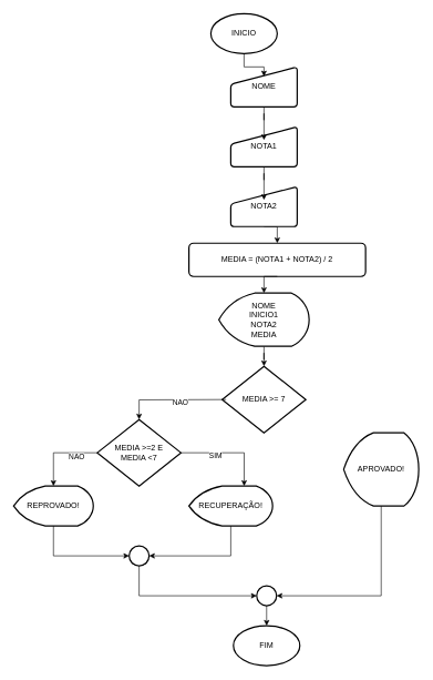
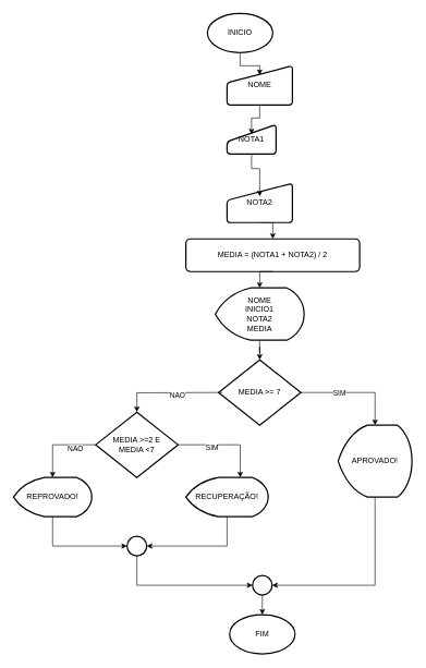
  <mxCell id="0" />
  <mxCell id="1" parent="0" />
  <mxCell id="2" value="INICIO" style="strokeWidth=2;html=1;shape=mxgraph.flowchart.start_2;whiteSpace=wrap;" vertex="1" parent="1"><mxGeometry x="317" y="20" width="100" height="60" as="geometry" /></mxCell>
  <mxCell id="3" value="FIM" style="strokeWidth=2;html=1;shape=mxgraph.flowchart.start_2;whiteSpace=wrap;" vertex="1" parent="1"><mxGeometry x="351" y="940" width="100" height="60" as="geometry" /></mxCell>
  <mxCell id="4" value="NOME" style="html=1;strokeWidth=2;shape=manualInput;whiteSpace=wrap;rounded=1;size=26;arcSize=11;" vertex="1" parent="1"><mxGeometry x="347" y="100" width="100" height="60" as="geometry" /></mxCell>
- <mxCell id="5" value="NOTA1" style="html=1;strokeWidth=2;shape=manualInput;whiteSpace=wrap;rounded=1;size=26;arcSize=11;" vertex="1" parent="1"><mxGeometry x="347" y="190" width="100" height="60" as="geometry" /></mxCell>
+ <mxCell id="5" value="NOTA1" style="html=1;strokeWidth=2;shape=manualInput;whiteSpace=wrap;rounded=1;size=26;arcSize=11;" vertex="1" parent="1"><mxGeometry x="347" y="190" width="75" height="45" as="geometry" /></mxCell>
  <mxCell id="6" style="edgeStyle=orthogonalEdgeStyle;rounded=0;orthogonalLoop=1;jettySize=auto;html=1;exitX=0.5;exitY=1;exitDx=0;exitDy=0;entryX=0.5;entryY=0;entryDx=0;entryDy=0;" edge="1" parent="1" source="7" target="8"><mxGeometry relative="1" as="geometry" /></mxCell>
  <mxCell id="7" value="NOTA2" style="html=1;strokeWidth=2;shape=manualInput;whiteSpace=wrap;rounded=1;size=26;arcSize=11;" vertex="1" parent="1"><mxGeometry x="347" y="280" width="100" height="60" as="geometry" /></mxCell>
  <mxCell id="8" value="MEDIA = (NOTA1 + NOTA2) / 2" style="rounded=1;whiteSpace=wrap;html=1;absoluteArcSize=1;arcSize=14;strokeWidth=2;" vertex="1" parent="1"><mxGeometry x="284" y="365" width="266" height="50" as="geometry" /></mxCell>
  <mxCell id="9" style="edgeStyle=orthogonalEdgeStyle;rounded=0;orthogonalLoop=1;jettySize=auto;html=1;exitX=0.5;exitY=1;exitDx=0;exitDy=0;exitPerimeter=0;" edge="1" parent="1" source="10" target="11"><mxGeometry relative="1" as="geometry" /></mxCell>
  <mxCell id="10" value="NOME&lt;div&gt;INICIO1&lt;/div&gt;&lt;div&gt;NOTA2&lt;/div&gt;&lt;div&gt;MEDIA&lt;/div&gt;" style="strokeWidth=2;html=1;shape=mxgraph.flowchart.display;whiteSpace=wrap;" vertex="1" parent="1"><mxGeometry x="329" y="440" width="136" height="80" as="geometry" /></mxCell>
  <mxCell id="11" value="MEDIA &amp;gt;= 7" style="strokeWidth=2;html=1;shape=mxgraph.flowchart.decision;whiteSpace=wrap;" vertex="1" parent="1"><mxGeometry x="334" y="550" width="126" height="100" as="geometry" /></mxCell>
  <mxCell id="12" value="APROVADO!" style="strokeWidth=2;html=1;shape=mxgraph.flowchart.display;whiteSpace=wrap;" vertex="1" parent="1"><mxGeometry x="517" y="650" width="113" height="110" as="geometry" /></mxCell>
+ <mxCell id="13" style="edgeStyle=orthogonalEdgeStyle;rounded=0;orthogonalLoop=1;jettySize=auto;html=1;exitX=1;exitY=0.5;exitDx=0;exitDy=0;exitPerimeter=0;entryX=0.5;entryY=0;entryDx=0;entryDy=0;entryPerimeter=0;" edge="1" parent="1" source="11" target="12"><mxGeometry relative="1" as="geometry" /></mxCell>
+ <mxCell id="14" value="SIM" style="edgeLabel;html=1;align=center;verticalAlign=middle;resizable=0;points=[];" vertex="1" connectable="0" parent="13"><mxGeometry x="-0.288" relative="1" as="geometry"><mxPoint as="offset" /></mxGeometry></mxCell>
  <mxCell id="15" value="" style="strokeWidth=2;html=1;shape=mxgraph.flowchart.start_2;whiteSpace=wrap;" vertex="1" parent="1"><mxGeometry x="386" y="880" width="30" height="30" as="geometry" /></mxCell>
  <mxCell id="16" value="REPROVADO!" style="strokeWidth=2;html=1;shape=mxgraph.flowchart.display;whiteSpace=wrap;" vertex="1" parent="1"><mxGeometry x="20" y="730" width="120" height="60" as="geometry" /></mxCell>
  <mxCell id="17" value="MEDIA &amp;gt;=2 E&lt;div&gt;MEDIA &amp;lt;7&lt;/div&gt;" style="strokeWidth=2;html=1;shape=mxgraph.flowchart.decision;whiteSpace=wrap;" vertex="1" parent="1"><mxGeometry x="146" y="630" width="126" height="100" as="geometry" /></mxCell>
  <mxCell id="18" style="edgeStyle=orthogonalEdgeStyle;rounded=0;orthogonalLoop=1;jettySize=auto;html=1;entryX=0.5;entryY=0;entryDx=0;entryDy=0;entryPerimeter=0;" edge="1" parent="1" target="17"><mxGeometry relative="1" as="geometry"><mxPoint x="340" y="600" as="sourcePoint" /></mxGeometry></mxCell>
  <mxCell id="19" value="NAO" style="edgeLabel;html=1;align=center;verticalAlign=middle;resizable=0;points=[];" vertex="1" connectable="0" parent="18"><mxGeometry x="-0.128" y="3" relative="1" as="geometry"><mxPoint as="offset" /></mxGeometry></mxCell>
  <mxCell id="20" value="RECUPERAÇÃO!" style="strokeWidth=2;html=1;shape=mxgraph.flowchart.display;whiteSpace=wrap;" vertex="1" parent="1"><mxGeometry x="284" y="730" width="126" height="60" as="geometry" /></mxCell>
  <mxCell id="21" style="edgeStyle=orthogonalEdgeStyle;rounded=0;orthogonalLoop=1;jettySize=auto;html=1;exitX=1;exitY=0.5;exitDx=0;exitDy=0;exitPerimeter=0;entryX=0.66;entryY=0;entryDx=0;entryDy=0;entryPerimeter=0;" edge="1" parent="1" source="17" target="20"><mxGeometry relative="1" as="geometry" /></mxCell>
  <mxCell id="22" value="SIM" style="edgeLabel;html=1;align=center;verticalAlign=middle;resizable=0;points=[];" vertex="1" connectable="0" parent="21"><mxGeometry x="-0.292" y="-3" relative="1" as="geometry"><mxPoint as="offset" /></mxGeometry></mxCell>
  <mxCell id="23" style="edgeStyle=orthogonalEdgeStyle;rounded=0;orthogonalLoop=1;jettySize=auto;html=1;exitX=0;exitY=0.5;exitDx=0;exitDy=0;exitPerimeter=0;entryX=0.5;entryY=0;entryDx=0;entryDy=0;entryPerimeter=0;" edge="1" parent="1" source="17" target="16"><mxGeometry relative="1" as="geometry" /></mxCell>
  <mxCell id="24" value="NAO" style="edgeLabel;html=1;align=center;verticalAlign=middle;resizable=0;points=[];" vertex="1" connectable="0" parent="23"><mxGeometry x="-0.456" y="6" relative="1" as="geometry"><mxPoint as="offset" /></mxGeometry></mxCell>
  <mxCell id="25" value="" style="strokeWidth=2;html=1;shape=mxgraph.flowchart.start_2;whiteSpace=wrap;" vertex="1" parent="1"><mxGeometry x="194" y="820" width="30" height="30" as="geometry" /></mxCell>
  <mxCell id="26" style="edgeStyle=orthogonalEdgeStyle;rounded=0;orthogonalLoop=1;jettySize=auto;html=1;exitX=0.5;exitY=1;exitDx=0;exitDy=0;exitPerimeter=0;entryX=0;entryY=0.5;entryDx=0;entryDy=0;entryPerimeter=0;" edge="1" parent="1" source="16" target="25"><mxGeometry relative="1" as="geometry" /></mxCell>
  <mxCell id="27" style="edgeStyle=orthogonalEdgeStyle;rounded=0;orthogonalLoop=1;jettySize=auto;html=1;exitX=0.5;exitY=1;exitDx=0;exitDy=0;exitPerimeter=0;entryX=1;entryY=0.5;entryDx=0;entryDy=0;entryPerimeter=0;" edge="1" parent="1" source="20" target="25"><mxGeometry relative="1" as="geometry" /></mxCell>
  <mxCell id="28" style="edgeStyle=orthogonalEdgeStyle;rounded=0;orthogonalLoop=1;jettySize=auto;html=1;exitX=0.5;exitY=1;exitDx=0;exitDy=0;exitPerimeter=0;entryX=0;entryY=0.5;entryDx=0;entryDy=0;entryPerimeter=0;" edge="1" parent="1" source="25" target="15"><mxGeometry relative="1" as="geometry" /></mxCell>
  <mxCell id="29" style="edgeStyle=orthogonalEdgeStyle;rounded=0;orthogonalLoop=1;jettySize=auto;html=1;exitX=0.5;exitY=1;exitDx=0;exitDy=0;exitPerimeter=0;entryX=1;entryY=0.5;entryDx=0;entryDy=0;entryPerimeter=0;" edge="1" parent="1" source="12" target="15"><mxGeometry relative="1" as="geometry" /></mxCell>
  <mxCell id="30" style="edgeStyle=orthogonalEdgeStyle;rounded=0;orthogonalLoop=1;jettySize=auto;html=1;exitX=0.5;exitY=1;exitDx=0;exitDy=0;exitPerimeter=0;entryX=0.5;entryY=0;entryDx=0;entryDy=0;entryPerimeter=0;" edge="1" parent="1" source="15" target="3"><mxGeometry relative="1" as="geometry" /></mxCell>
  <mxCell id="31" style="edgeStyle=orthogonalEdgeStyle;rounded=0;orthogonalLoop=1;jettySize=auto;html=1;exitX=0.5;exitY=1;exitDx=0;exitDy=0;entryX=0.5;entryY=0;entryDx=0;entryDy=0;entryPerimeter=0;" edge="1" parent="1" source="8" target="10"><mxGeometry relative="1" as="geometry" /></mxCell>
  <mxCell id="32" style="edgeStyle=orthogonalEdgeStyle;rounded=0;orthogonalLoop=1;jettySize=auto;html=1;exitX=0.5;exitY=1;exitDx=0;exitDy=0;entryX=0.5;entryY=0.333;entryDx=0;entryDy=0;entryPerimeter=0;" edge="1" parent="1" source="5" target="7"><mxGeometry relative="1" as="geometry" /></mxCell>
  <mxCell id="33" style="edgeStyle=orthogonalEdgeStyle;rounded=0;orthogonalLoop=1;jettySize=auto;html=1;exitX=0.5;exitY=1;exitDx=0;exitDy=0;entryX=0.5;entryY=0.333;entryDx=0;entryDy=0;entryPerimeter=0;" edge="1" parent="1" source="4" target="5"><mxGeometry relative="1" as="geometry" /></mxCell>
  <mxCell id="34" style="edgeStyle=orthogonalEdgeStyle;rounded=0;orthogonalLoop=1;jettySize=auto;html=1;exitX=0.5;exitY=1;exitDx=0;exitDy=0;exitPerimeter=0;entryX=0.5;entryY=0.238;entryDx=0;entryDy=0;entryPerimeter=0;" edge="1" parent="1" source="2" target="4"><mxGeometry relative="1" as="geometry" /></mxCell>
